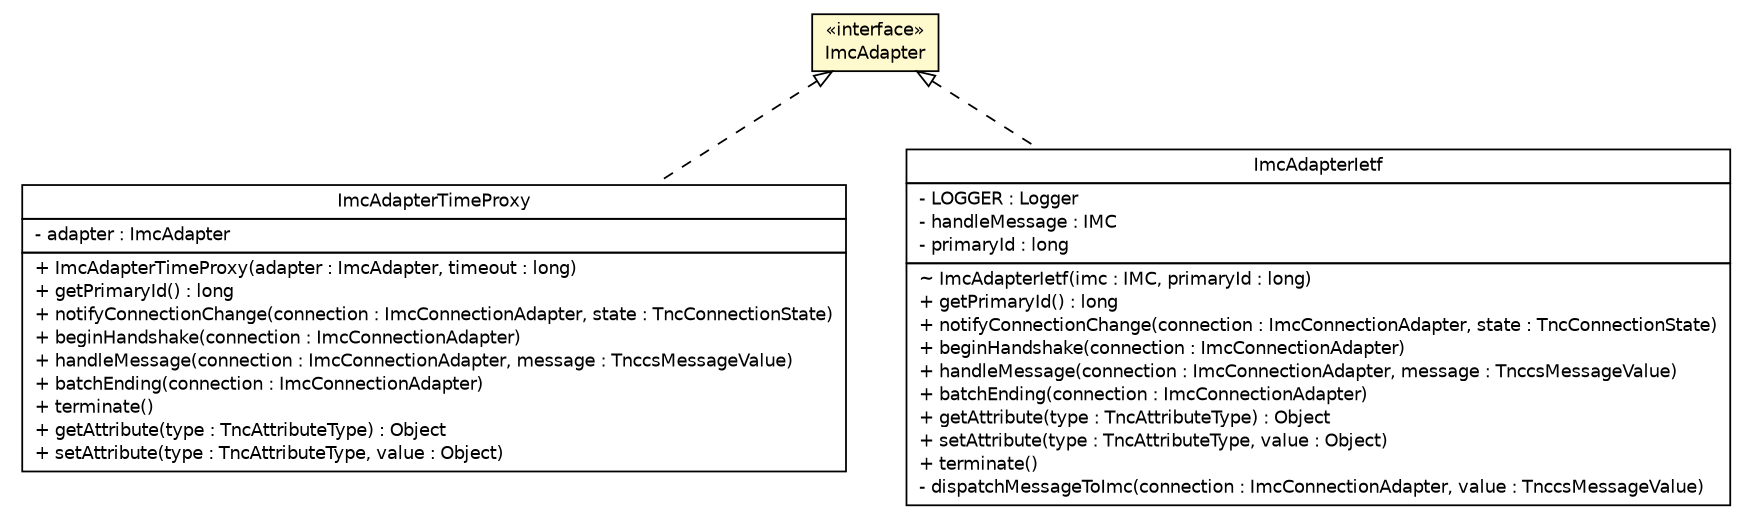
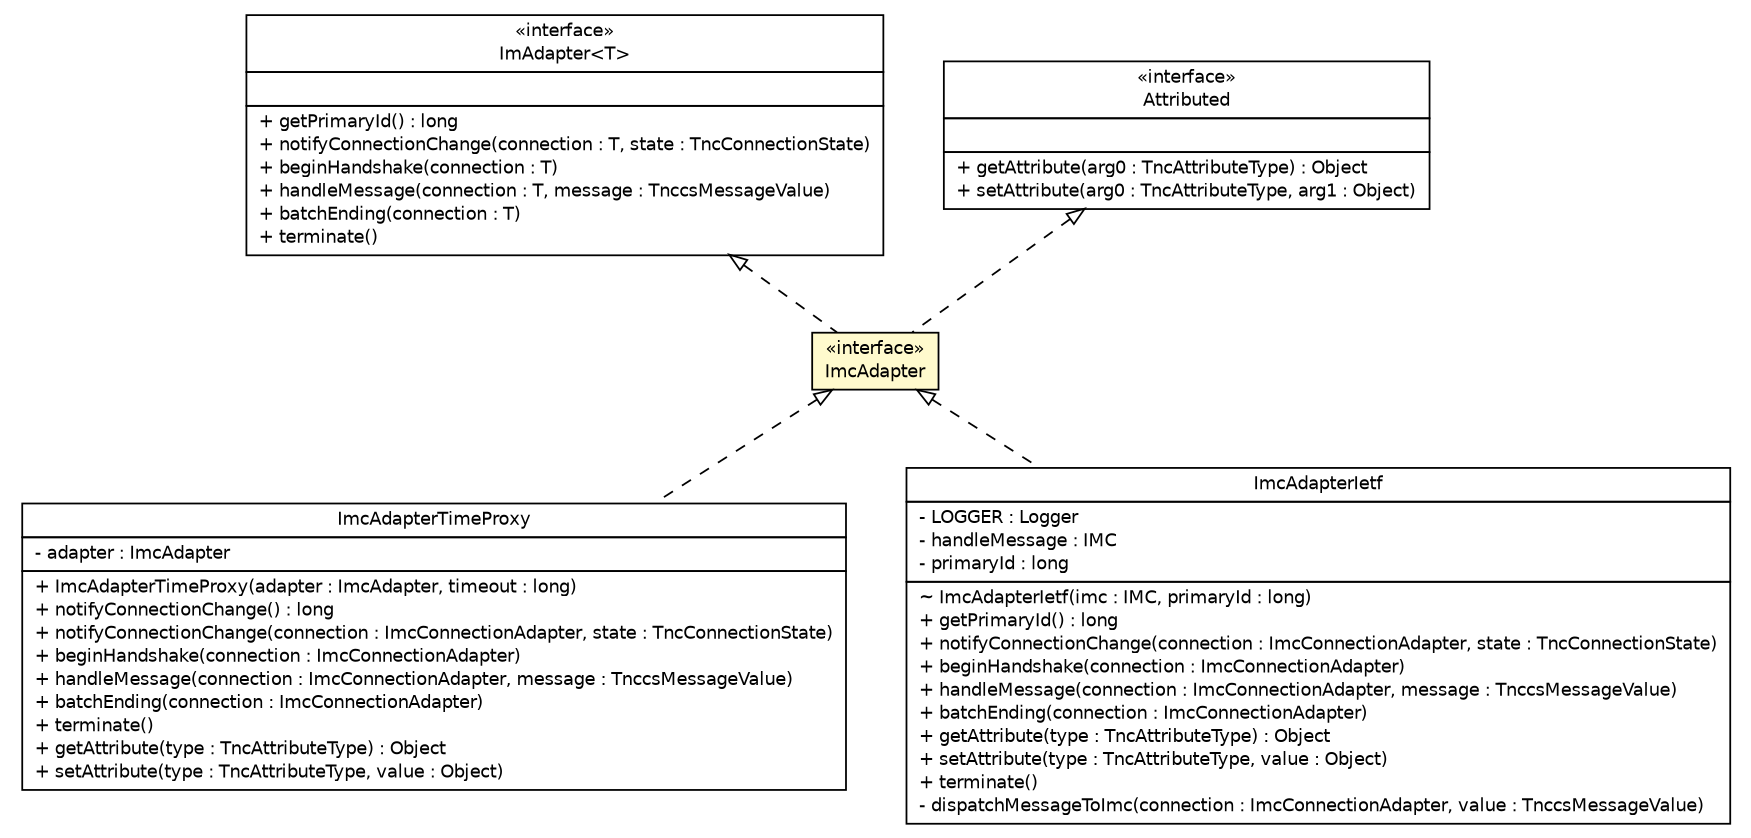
  digraph {
    nodesep=0.25
    ranksep=0.5
    node [fontcolor=black fontname=Helvetica fontsize=10.0 shape=plaintext]
    edge [arrowtail=empty dir=back fontname=Helvetica fontsize=10 headport=p labelfontname=Helvetica labelfontsize=10 style=dashed tailport=p]
-   n1 [label=<<table title="de.hsbremen.tc.tnc.tnccs.adapter.im.ImcAdapterTimeProxy" border="0" cellborder="1" cellspacing="0" cellpadding="2" port="p" href="./ImcAdapterTimeProxy.html"> 		<tr><td><table border="0" cellspacing="0" cellpadding="1"> <tr><td align="center" balign="center"> ImcAdapterTimeProxy </td></tr> 		</table></td></tr> 		<tr><td><table border="0" cellspacing="0" cellpadding="1"> <tr><td align="left" balign="left"> - adapter : ImcAdapter </td></tr> 		</table></td></tr> 		<tr><td><table border="0" cellspacing="0" cellpadding="1"> <tr><td align="left" balign="left"> + ImcAdapterTimeProxy(adapter : ImcAdapter, timeout : long) </td></tr> <tr><td align="left" balign="left"> + getPrimaryId() : long </td></tr> <tr><td align="left" balign="left"> + notifyConnectionChange(connection : ImcConnectionAdapter, state : TncConnectionState) </td></tr> <tr><td align="left" balign="left"> + beginHandshake(connection : ImcConnectionAdapter) </td></tr> <tr><td align="left" balign="left"> + handleMessage(connection : ImcConnectionAdapter, message : TnccsMessageValue) </td></tr> <tr><td align="left" balign="left"> + batchEnding(connection : ImcConnectionAdapter) </td></tr> <tr><td align="left" balign="left"> + terminate() </td></tr> <tr><td align="left" balign="left"> + getAttribute(type : TncAttributeType) : Object </td></tr> <tr><td align="left" balign="left"> + setAttribute(type : TncAttributeType, value : Object) </td></tr> 		</table></td></tr> 		</table>>]
+   n1 [label=<<table title="de.hsbremen.tc.tnc.tnccs.adapter.im.ImcAdapterTimeProxy" border="0" cellborder="1" cellspacing="0" cellpadding="2" port="p" href="./ImcAdapterTimeProxy.html"> 		<tr><td><table border="0" cellspacing="0" cellpadding="1"> <tr><td align="center" balign="center"> ImcAdapterTimeProxy </td></tr> 		</table></td></tr> 		<tr><td><table border="0" cellspacing="0" cellpadding="1"> <tr><td align="left" balign="left"> - adapter : ImcAdapter </td></tr> 		</table></td></tr> 		<tr><td><table border="0" cellspacing="0" cellpadding="1"> <tr><td align="left" balign="left"> + ImcAdapterTimeProxy(adapter : ImcAdapter, timeout : long) </td></tr> <tr><td align="left" balign="left"> + notifyConnectionChange() : long </td></tr> <tr><td align="left" balign="left"> + notifyConnectionChange(connection : ImcConnectionAdapter, state : TncConnectionState) </td></tr> <tr><td align="left" balign="left"> + beginHandshake(connection : ImcConnectionAdapter) </td></tr> <tr><td align="left" balign="left"> + handleMessage(connection : ImcConnectionAdapter, message : TnccsMessageValue) </td></tr> <tr><td align="left" balign="left"> + batchEnding(connection : ImcConnectionAdapter) </td></tr> <tr><td align="left" balign="left"> + terminate() </td></tr> <tr><td align="left" balign="left"> + getAttribute(type : TncAttributeType) : Object </td></tr> <tr><td align="left" balign="left"> + setAttribute(type : TncAttributeType, value : Object) </td></tr> 		</table></td></tr> 		</table>>]
+   n2 [label=<<table title="de.hsbremen.tc.tnc.tnccs.adapter.im.ImAdapter" border="0" cellborder="1" cellspacing="0" cellpadding="2" port="p" href="./ImAdapter.html"> 		<tr><td><table border="0" cellspacing="0" cellpadding="1"> <tr><td align="center" balign="center"> &#171;interface&#187; </td></tr> <tr><td align="center" balign="center"> ImAdapter&lt;T&gt; </td></tr> 		</table></td></tr> 		<tr><td><table border="0" cellspacing="0" cellpadding="1"> <tr><td align="left" balign="left">  </td></tr> 		</table></td></tr> 		<tr><td><table border="0" cellspacing="0" cellpadding="1"> <tr><td align="left" balign="left"> + getPrimaryId() : long </td></tr> <tr><td align="left" balign="left"> + notifyConnectionChange(connection : T, state : TncConnectionState) </td></tr> <tr><td align="left" balign="left"> + beginHandshake(connection : T) </td></tr> <tr><td align="left" balign="left"> + handleMessage(connection : T, message : TnccsMessageValue) </td></tr> <tr><td align="left" balign="left"> + batchEnding(connection : T) </td></tr> <tr><td align="left" balign="left"> + terminate() </td></tr> 		</table></td></tr> 		</table>>]
    n3 [label=<<table title="de.hsbremen.tc.tnc.tnccs.adapter.im.ImcAdapter" border="0" cellborder="1" cellspacing="0" cellpadding="2" port="p" bgcolor="lemonChiffon" href="./ImcAdapter.html"> 		<tr><td><table border="0" cellspacing="0" cellpadding="1"> <tr><td align="center" balign="center"> &#171;interface&#187; </td></tr> <tr><td align="center" balign="center"> ImcAdapter </td></tr> 		</table></td></tr> 		</table>>]
    n4 [label=<<table title="de.hsbremen.tc.tnc.tnccs.adapter.im.ImcAdapterIetf" border="0" cellborder="1" cellspacing="0" cellpadding="2" port="p" href="./ImcAdapterIetf.html"> 		<tr><td><table border="0" cellspacing="0" cellpadding="1"> <tr><td align="center" balign="center"> ImcAdapterIetf </td></tr> 		</table></td></tr> 		<tr><td><table border="0" cellspacing="0" cellpadding="1"> <tr><td align="left" balign="left"> - LOGGER : Logger </td></tr> <tr><td align="left" balign="left"> - handleMessage : IMC </td></tr> <tr><td align="left" balign="left"> - primaryId : long </td></tr> 		</table></td></tr> 		<tr><td><table border="0" cellspacing="0" cellpadding="1"> <tr><td align="left" balign="left"> ~ ImcAdapterIetf(imc : IMC, primaryId : long) </td></tr> <tr><td align="left" balign="left"> + getPrimaryId() : long </td></tr> <tr><td align="left" balign="left"> + notifyConnectionChange(connection : ImcConnectionAdapter, state : TncConnectionState) </td></tr> <tr><td align="left" balign="left"> + beginHandshake(connection : ImcConnectionAdapter) </td></tr> <tr><td align="left" balign="left"> + handleMessage(connection : ImcConnectionAdapter, message : TnccsMessageValue) </td></tr> <tr><td align="left" balign="left"> + batchEnding(connection : ImcConnectionAdapter) </td></tr> <tr><td align="left" balign="left"> + getAttribute(type : TncAttributeType) : Object </td></tr> <tr><td align="left" balign="left"> + setAttribute(type : TncAttributeType, value : Object) </td></tr> <tr><td align="left" balign="left"> + terminate() </td></tr> <tr><td align="left" balign="left"> - dispatchMessageToImc(connection : ImcConnectionAdapter, value : TnccsMessageValue) </td></tr> 		</table></td></tr> 		</table>>]
+   n5 [label=<<table title="de.hsbremen.tc.tnc.attribute.Attributed" border="0" cellborder="1" cellspacing="0" cellpadding="2" port="p" href="http://java.sun.com/j2se/1.4.2/docs/api/de/hsbremen/tc/tnc/attribute/Attributed.html"> 		<tr><td><table border="0" cellspacing="0" cellpadding="1"> <tr><td align="center" balign="center"> &#171;interface&#187; </td></tr> <tr><td align="center" balign="center"> Attributed </td></tr> 		</table></td></tr> 		<tr><td><table border="0" cellspacing="0" cellpadding="1"> <tr><td align="left" balign="left">  </td></tr> 		</table></td></tr> 		<tr><td><table border="0" cellspacing="0" cellpadding="1"> <tr><td align="left" balign="left"> + getAttribute(arg0 : TncAttributeType) : Object </td></tr> <tr><td align="left" balign="left"> + setAttribute(arg0 : TncAttributeType, arg1 : Object) </td></tr> 		</table></td></tr> 		</table>>]
+   n2 -> n3
    n3 -> n1
    n3 -> n4
+   n5 -> n3
  }
